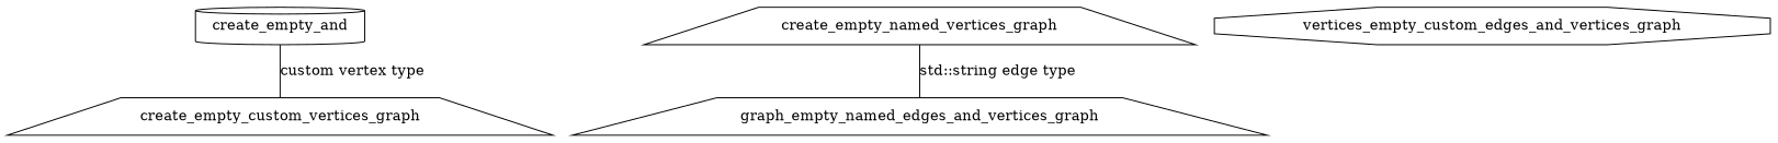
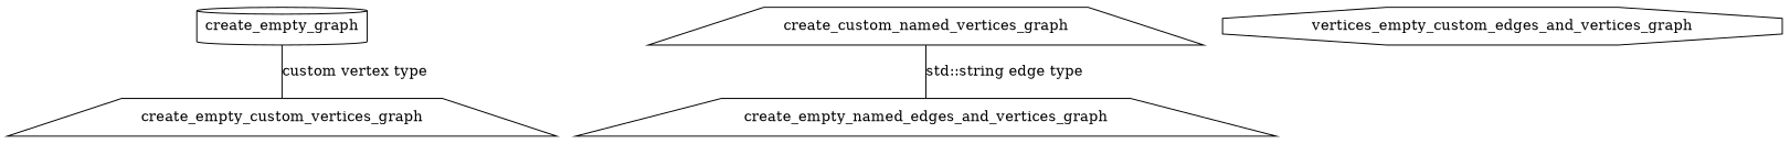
  graph {
    node [shape=trapezium]
-   n1 [label=create_empty_and shape=cylinder]
+   n1 [label=create_empty_graph shape=cylinder]
    n2 [label=create_empty_custom_vertices_graph]
-   n3 [label=create_empty_named_vertices_graph]
-   n4 [label=graph_empty_named_edges_and_vertices_graph]
+   n3 [label=create_custom_named_vertices_graph]
+   n4 [label=create_empty_named_edges_and_vertices_graph]
    n5 [label=vertices_empty_custom_edges_and_vertices_graph shape=octagon]
    n1 -- n2 [label="custom vertex type"]
    n3 -- n4 [label="std::string edge type"]
  }
